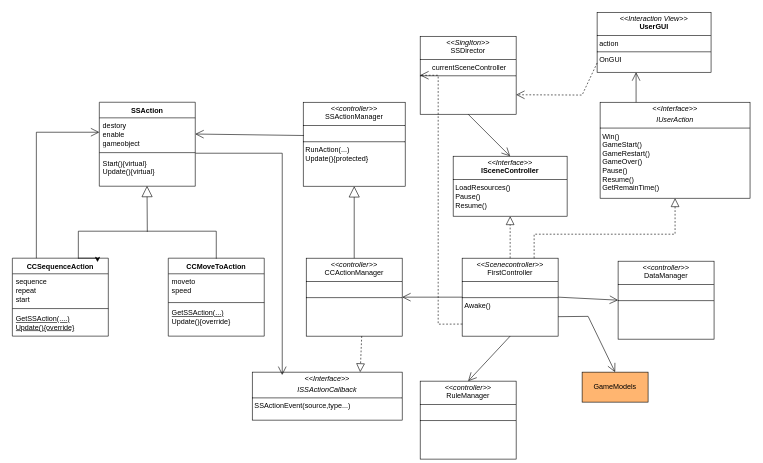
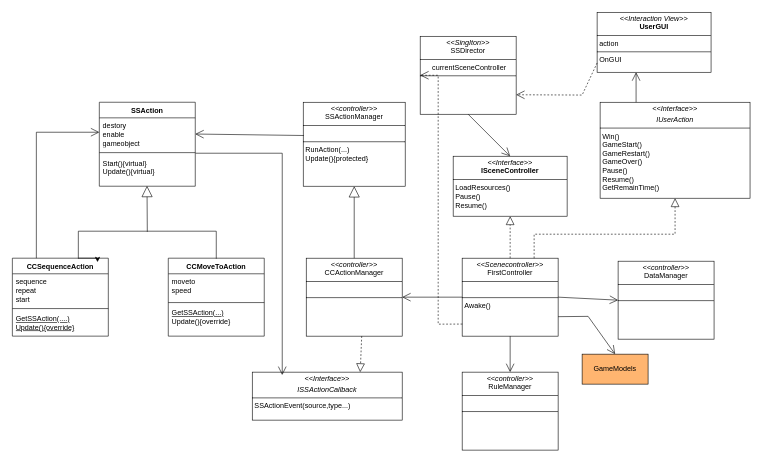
  <mxCell id="0" />
  <mxCell id="1" parent="0" />
  <mxCell id="2" value="SSAction" style="swimlane;fontStyle=1;align=center;verticalAlign=top;childLayout=stackLayout;horizontal=1;startSize=26;horizontalStack=0;resizeParent=1;resizeParentMax=0;resizeLast=0;collapsible=1;marginBottom=0;whiteSpace=wrap;html=1;" vertex="1" parent="1"><mxGeometry x="165" y="170" width="160" height="140" as="geometry"><mxRectangle x="360" y="110" width="90" height="30" as="alternateBounds" /></mxGeometry></mxCell>
  <mxCell id="3" value="destory&lt;div&gt;enable&lt;/div&gt;&lt;div&gt;gameobject&lt;/div&gt;" style="text;strokeColor=none;fillColor=none;align=left;verticalAlign=top;spacingLeft=4;spacingRight=4;overflow=hidden;rotatable=0;points=[[0,0.5],[1,0.5]];portConstraint=eastwest;whiteSpace=wrap;html=1;" vertex="1" parent="2"><mxGeometry y="26" width="160" height="54" as="geometry" /></mxCell>
  <mxCell id="4" value="" style="line;strokeWidth=1;fillColor=none;align=left;verticalAlign=middle;spacingTop=-1;spacingLeft=3;spacingRight=3;rotatable=0;labelPosition=right;points=[];portConstraint=eastwest;strokeColor=inherit;" vertex="1" parent="2"><mxGeometry y="80" width="160" height="8" as="geometry" /></mxCell>
  <mxCell id="5" value="Start(){virtual}&lt;div&gt;Update(){virtual}&lt;/div&gt;" style="text;strokeColor=none;fillColor=none;align=left;verticalAlign=top;spacingLeft=4;spacingRight=4;overflow=hidden;rotatable=0;points=[[0,0.5],[1,0.5]];portConstraint=eastwest;whiteSpace=wrap;html=1;" vertex="1" parent="2"><mxGeometry y="88" width="160" height="52" as="geometry" /></mxCell>
  <mxCell id="6" value="CCSequenceAction" style="swimlane;fontStyle=1;align=center;verticalAlign=top;childLayout=stackLayout;horizontal=1;startSize=26;horizontalStack=0;resizeParent=1;resizeParentMax=0;resizeLast=0;collapsible=1;marginBottom=0;whiteSpace=wrap;html=1;" vertex="1" parent="1"><mxGeometry x="20" y="430" width="160" height="130" as="geometry" /></mxCell>
  <mxCell id="7" value="sequence&lt;div&gt;repeat&lt;/div&gt;&lt;div&gt;start&lt;/div&gt;" style="text;strokeColor=none;fillColor=none;align=left;verticalAlign=top;spacingLeft=4;spacingRight=4;overflow=hidden;rotatable=0;points=[[0,0.5],[1,0.5]];portConstraint=eastwest;whiteSpace=wrap;html=1;" vertex="1" parent="6"><mxGeometry y="26" width="160" height="54" as="geometry" /></mxCell>
  <mxCell id="8" value="" style="line;strokeWidth=1;fillColor=none;align=left;verticalAlign=middle;spacingTop=-1;spacingLeft=3;spacingRight=3;rotatable=0;labelPosition=right;points=[];portConstraint=eastwest;strokeColor=inherit;" vertex="1" parent="6"><mxGeometry y="80" width="160" height="8" as="geometry" /></mxCell>
  <mxCell id="9" value="&lt;u&gt;GetSSAction(....)&lt;/u&gt;&lt;div&gt;&lt;u&gt;Update(){override}&lt;/u&gt;&lt;/div&gt;" style="text;strokeColor=none;fillColor=none;align=left;verticalAlign=top;spacingLeft=4;spacingRight=4;overflow=hidden;rotatable=0;points=[[0,0.5],[1,0.5]];portConstraint=eastwest;whiteSpace=wrap;html=1;" vertex="1" parent="6"><mxGeometry y="88" width="160" height="42" as="geometry" /></mxCell>
  <mxCell id="10" value="CCMoveToAction" style="swimlane;fontStyle=1;align=center;verticalAlign=top;childLayout=stackLayout;horizontal=1;startSize=26;horizontalStack=0;resizeParent=1;resizeParentMax=0;resizeLast=0;collapsible=1;marginBottom=0;whiteSpace=wrap;html=1;" vertex="1" parent="1"><mxGeometry x="280" y="430" width="160" height="130" as="geometry" /></mxCell>
  <mxCell id="11" value="moveto&lt;div&gt;speed&lt;/div&gt;" style="text;strokeColor=none;fillColor=none;align=left;verticalAlign=top;spacingLeft=4;spacingRight=4;overflow=hidden;rotatable=0;points=[[0,0.5],[1,0.5]];portConstraint=eastwest;whiteSpace=wrap;html=1;" vertex="1" parent="10"><mxGeometry y="26" width="160" height="44" as="geometry" /></mxCell>
  <mxCell id="12" value="" style="line;strokeWidth=1;fillColor=none;align=left;verticalAlign=middle;spacingTop=-1;spacingLeft=3;spacingRight=3;rotatable=0;labelPosition=right;points=[];portConstraint=eastwest;strokeColor=inherit;" vertex="1" parent="10"><mxGeometry y="70" width="160" height="8" as="geometry" /></mxCell>
  <mxCell id="13" value="&lt;u&gt;GetSSAction(...)&lt;/u&gt;&lt;div&gt;Update(){override}&lt;/div&gt;" style="text;strokeColor=none;fillColor=none;align=left;verticalAlign=top;spacingLeft=4;spacingRight=4;overflow=hidden;rotatable=0;points=[[0,0.5],[1,0.5]];portConstraint=eastwest;whiteSpace=wrap;html=1;" vertex="1" parent="10"><mxGeometry y="78" width="160" height="52" as="geometry" /></mxCell>
  <mxCell id="14" value="&lt;p style=&quot;margin:0px;margin-top:4px;text-align:center;&quot;&gt;&lt;i&gt;&amp;lt;&amp;lt;Interface&amp;gt;&amp;gt;&lt;/i&gt;&lt;/p&gt;&lt;p style=&quot;margin:0px;margin-top:4px;text-align:center;&quot;&gt;&lt;i&gt;ISSActionCallback&lt;/i&gt;&lt;/p&gt;&lt;hr size=&quot;1&quot; style=&quot;border-style:solid;&quot;&gt;&lt;p style=&quot;margin:0px;margin-left:4px;&quot;&gt;SSActionEvent(source,type...)&lt;/p&gt;&lt;p style=&quot;margin:0px;margin-left:4px;&quot;&gt;&lt;br&gt;&lt;/p&gt;&lt;p style=&quot;margin:0px;margin-left:4px;&quot;&gt;&lt;br&gt;&lt;/p&gt;" style="verticalAlign=top;align=left;overflow=fill;html=1;whiteSpace=wrap;" vertex="1" parent="1"><mxGeometry x="420" y="620" width="250" height="80" as="geometry" /></mxCell>
  <mxCell id="15" value="&lt;p style=&quot;margin:0px;margin-top:4px;text-align:center;&quot;&gt;&lt;i&gt;&amp;lt;&amp;lt;controller&amp;gt;&amp;gt;&lt;/i&gt;&lt;br&gt;CCActionManager&lt;/p&gt;&lt;hr size=&quot;1&quot; style=&quot;border-style:solid;&quot;&gt;&lt;p style=&quot;margin:0px;margin-left:4px;&quot;&gt;&lt;br&gt;&lt;/p&gt;&lt;hr size=&quot;1&quot; style=&quot;border-style:solid;&quot;&gt;&lt;p style=&quot;margin:0px;margin-left:4px;&quot;&gt;&lt;br&gt;&lt;/p&gt;" style="verticalAlign=top;align=left;overflow=fill;html=1;whiteSpace=wrap;" vertex="1" parent="1"><mxGeometry x="510" y="430" width="160" height="130" as="geometry" /></mxCell>
  <mxCell id="16" value="&lt;p style=&quot;margin:0px;margin-top:4px;text-align:center;&quot;&gt;&lt;i&gt;&amp;lt;&amp;lt;Scenecontroller&amp;gt;&amp;gt;&lt;/i&gt;&lt;br&gt;FirstController&lt;/p&gt;&lt;hr size=&quot;1&quot; style=&quot;border-style:solid;&quot;&gt;&lt;p style=&quot;margin:0px;margin-left:4px;&quot;&gt;&lt;span style=&quot;white-space: pre;&quot;&gt;&#09;&lt;/span&gt;&lt;br&gt;&lt;/p&gt;&lt;hr size=&quot;1&quot; style=&quot;border-style:solid;&quot;&gt;&lt;p style=&quot;margin:0px;margin-left:4px;&quot;&gt;Awake()&lt;/p&gt;" style="verticalAlign=top;align=left;overflow=fill;html=1;whiteSpace=wrap;" vertex="1" parent="1"><mxGeometry x="770" y="430" width="160" height="130" as="geometry" /></mxCell>
  <mxCell id="17" value="&lt;p style=&quot;margin:0px;margin-top:4px;text-align:center;&quot;&gt;&lt;i&gt;&amp;lt;&amp;lt;controller&amp;gt;&amp;gt;&lt;/i&gt;&lt;br&gt;SSActionManager&lt;/p&gt;&lt;hr size=&quot;1&quot; style=&quot;border-style:solid;&quot;&gt;&lt;p style=&quot;margin:0px;margin-left:4px;&quot;&gt;&lt;span style=&quot;white-space: pre;&quot;&gt;&#09;&lt;/span&gt;&lt;br&gt;&lt;/p&gt;&lt;hr size=&quot;1&quot; style=&quot;border-style:solid;&quot;&gt;&lt;p style=&quot;margin:0px;margin-left:4px;&quot;&gt;RunAction(...)&lt;/p&gt;&lt;p style=&quot;margin:0px;margin-left:4px;&quot;&gt;Update(){protected}&lt;/p&gt;" style="verticalAlign=top;align=left;overflow=fill;html=1;whiteSpace=wrap;" vertex="1" parent="1"><mxGeometry x="505" y="170" width="170" height="140" as="geometry" /></mxCell>
  <mxCell id="18" value="" style="shape=partialRectangle;whiteSpace=wrap;html=1;bottom=1;right=1;left=1;top=0;fillColor=none;routingCenterX=-0.5;direction=west;" vertex="1" parent="1"><mxGeometry x="130" y="385" width="230" height="45" as="geometry" /></mxCell>
  <mxCell id="19" value="" style="endArrow=block;endSize=16;endFill=0;html=1;rounded=0;entryX=0.497;entryY=0.99;entryDx=0;entryDy=0;entryPerimeter=0;exitX=0.5;exitY=1;exitDx=0;exitDy=0;" edge="1" parent="1" target="5"><mxGeometry width="160" relative="1" as="geometry"><mxPoint x="245" y="385.98" as="sourcePoint" /><mxPoint x="226" y="310" as="targetPoint" /></mxGeometry></mxCell>
  <mxCell id="20" value="" style="endArrow=block;endSize=16;endFill=0;html=1;rounded=0;exitX=0.5;exitY=0;exitDx=0;exitDy=0;entryX=0.5;entryY=1;entryDx=0;entryDy=0;" edge="1" parent="1" source="15" target="17"><mxGeometry width="160" relative="1" as="geometry"><mxPoint x="390" y="460" as="sourcePoint" /><mxPoint x="550" y="460" as="targetPoint" /></mxGeometry></mxCell>
  <mxCell id="21" value="" style="endArrow=block;dashed=1;endFill=0;endSize=12;html=1;rounded=0;exitX=0.5;exitY=1;exitDx=0;exitDy=0;entryX=0.75;entryY=0;entryDx=0;entryDy=0;" edge="1" parent="1"><mxGeometry width="160" relative="1" as="geometry"><mxPoint x="602.5" y="560" as="sourcePoint" /><mxPoint x="600" y="620" as="targetPoint" /></mxGeometry></mxCell>
  <mxCell id="22" value="" style="endArrow=open;endFill=1;endSize=12;html=1;rounded=0;exitX=0.25;exitY=0;exitDx=0;exitDy=0;" edge="1" parent="1" source="6"><mxGeometry width="160" relative="1" as="geometry"><mxPoint x="5" y="220" as="sourcePoint" /><mxPoint x="165" y="220" as="targetPoint" /><Array as="points"><mxPoint x="60" y="220" /></Array></mxGeometry></mxCell>
  <mxCell id="23" style="edgeStyle=orthogonalEdgeStyle;rounded=0;orthogonalLoop=1;jettySize=auto;html=1;exitX=1;exitY=0;exitDx=0;exitDy=0;entryX=0.861;entryY=-0.144;entryDx=0;entryDy=0;entryPerimeter=0;" edge="1" parent="1" source="18" target="18"><mxGeometry relative="1" as="geometry" /></mxCell>
  <mxCell id="24" value="" style="endArrow=open;endFill=1;endSize=12;html=1;rounded=0;exitX=0.006;exitY=0.396;exitDx=0;exitDy=0;exitPerimeter=0;entryX=1;entryY=0.5;entryDx=0;entryDy=0;" edge="1" parent="1" source="17" target="3"><mxGeometry width="160" relative="1" as="geometry"><mxPoint x="500" y="223" as="sourcePoint" /><mxPoint x="390" y="220" as="targetPoint" /></mxGeometry></mxCell>
  <mxCell id="25" value="" style="endArrow=open;endFill=1;endSize=12;html=1;rounded=0;exitX=1.003;exitY=-0.058;exitDx=0;exitDy=0;exitPerimeter=0;entryX=0.2;entryY=0.06;entryDx=0;entryDy=0;entryPerimeter=0;" edge="1" parent="1" source="5" target="14"><mxGeometry width="160" relative="1" as="geometry"><mxPoint x="360" y="340" as="sourcePoint" /><mxPoint x="520" y="340" as="targetPoint" /><Array as="points"><mxPoint x="470" y="255" /></Array></mxGeometry></mxCell>
  <mxCell id="26" value="" style="endArrow=open;endFill=1;endSize=12;html=1;rounded=0;entryX=1;entryY=0.5;entryDx=0;entryDy=0;exitX=0;exitY=0.5;exitDx=0;exitDy=0;" edge="1" parent="1" source="16" target="15"><mxGeometry width="160" relative="1" as="geometry"><mxPoint x="720" y="670" as="sourcePoint" /><mxPoint x="880" y="670" as="targetPoint" /></mxGeometry></mxCell>
  <mxCell id="27" value="&lt;p style=&quot;margin:0px;margin-top:4px;text-align:center;&quot;&gt;&lt;i&gt;&amp;lt;&amp;lt;controller&amp;gt;&amp;gt;&lt;/i&gt;&lt;br&gt;DataManager&lt;/p&gt;&lt;hr size=&quot;1&quot; style=&quot;border-style:solid;&quot;&gt;&lt;p style=&quot;margin:0px;margin-left:4px;&quot;&gt;&lt;br&gt;&lt;/p&gt;&lt;hr size=&quot;1&quot; style=&quot;border-style:solid;&quot;&gt;&lt;p style=&quot;margin:0px;margin-left:4px;&quot;&gt;&lt;br&gt;&lt;/p&gt;" style="verticalAlign=top;align=left;overflow=fill;html=1;whiteSpace=wrap;" vertex="1" parent="1"><mxGeometry x="1030" y="435" width="160" height="130" as="geometry" /></mxCell>
- <mxCell id="28" value="&lt;p style=&quot;margin:0px;margin-top:4px;text-align:center;&quot;&gt;&lt;i&gt;&amp;lt;&amp;lt;controller&amp;gt;&amp;gt;&lt;/i&gt;&lt;br&gt;RuleManager&lt;/p&gt;&lt;hr size=&quot;1&quot; style=&quot;border-style:solid;&quot;&gt;&lt;p style=&quot;margin:0px;margin-left:4px;&quot;&gt;&lt;br&gt;&lt;/p&gt;&lt;hr size=&quot;1&quot; style=&quot;border-style:solid;&quot;&gt;&lt;p style=&quot;margin:0px;margin-left:4px;&quot;&gt;&lt;br&gt;&lt;/p&gt;" style="verticalAlign=top;align=left;overflow=fill;html=1;whiteSpace=wrap;" vertex="1" parent="1"><mxGeometry x="700" y="635" width="160" height="130" as="geometry" /></mxCell>
+ <mxCell id="28" value="&lt;p style=&quot;margin:0px;margin-top:4px;text-align:center;&quot;&gt;&lt;i&gt;&amp;lt;&amp;lt;controller&amp;gt;&amp;gt;&lt;/i&gt;&lt;br&gt;RuleManager&lt;/p&gt;&lt;hr size=&quot;1&quot; style=&quot;border-style:solid;&quot;&gt;&lt;p style=&quot;margin:0px;margin-left:4px;&quot;&gt;&lt;br&gt;&lt;/p&gt;&lt;hr size=&quot;1&quot; style=&quot;border-style:solid;&quot;&gt;&lt;p style=&quot;margin:0px;margin-left:4px;&quot;&gt;&lt;br&gt;&lt;/p&gt;" style="verticalAlign=top;align=left;overflow=fill;html=1;whiteSpace=wrap;" vertex="1" parent="1"><mxGeometry x="770" y="620" width="160" height="130" as="geometry" /></mxCell>
  <mxCell id="29" value="" style="endArrow=open;endFill=1;endSize=12;html=1;rounded=0;exitX=1;exitY=0.5;exitDx=0;exitDy=0;entryX=0;entryY=0.5;entryDx=0;entryDy=0;" edge="1" parent="1" source="16" target="27"><mxGeometry width="160" relative="1" as="geometry"><mxPoint x="960" y="560" as="sourcePoint" /><mxPoint x="1120" y="560" as="targetPoint" /></mxGeometry></mxCell>
  <mxCell id="30" value="" style="endArrow=open;endFill=1;endSize=12;html=1;rounded=0;exitX=0.5;exitY=1;exitDx=0;exitDy=0;entryX=0.5;entryY=0;entryDx=0;entryDy=0;" edge="1" parent="1" source="16" target="28"><mxGeometry width="160" relative="1" as="geometry"><mxPoint x="1000" y="600" as="sourcePoint" /><mxPoint x="1160" y="600" as="targetPoint" /></mxGeometry></mxCell>
  <mxCell id="31" value="&lt;p style=&quot;margin:0px;margin-top:4px;text-align:center;&quot;&gt;&lt;i&gt;&amp;lt;&amp;lt;Interface&amp;gt;&amp;gt;&lt;/i&gt;&lt;/p&gt;&lt;p style=&quot;margin:0px;margin-top:4px;text-align:center;&quot;&gt;&lt;i&gt;IUserAction&lt;/i&gt;&lt;/p&gt;&lt;hr size=&quot;1&quot; style=&quot;border-style:solid;&quot;&gt;&lt;p style=&quot;margin:0px;margin-left:4px;&quot;&gt;Win()&lt;/p&gt;&lt;p style=&quot;margin:0px;margin-left:4px;&quot;&gt;&lt;span style=&quot;background-color: initial;&quot;&gt;GameStart()&lt;/span&gt;&lt;br&gt;&lt;/p&gt;&lt;p style=&quot;margin:0px;margin-left:4px;&quot;&gt;&lt;span style=&quot;background-color: initial;&quot;&gt;GameRestart()&lt;/span&gt;&lt;/p&gt;&lt;p style=&quot;margin:0px;margin-left:4px;&quot;&gt;GameOver()&lt;/p&gt;&lt;p style=&quot;margin:0px;margin-left:4px;&quot;&gt;Pause()&lt;/p&gt;&lt;p style=&quot;margin:0px;margin-left:4px;&quot;&gt;Resume()&lt;/p&gt;&lt;p style=&quot;margin:0px;margin-left:4px;&quot;&gt;GetRemainTime()&lt;/p&gt;" style="verticalAlign=top;align=left;overflow=fill;html=1;whiteSpace=wrap;" vertex="1" parent="1"><mxGeometry x="1000" y="170" width="250" height="160" as="geometry" /></mxCell>
  <mxCell id="32" value="&lt;p style=&quot;margin:0px;margin-top:4px;text-align:center;&quot;&gt;&lt;i&gt;&amp;lt;&amp;lt;Interaction View&amp;gt;&amp;gt;&lt;/i&gt;&lt;br&gt;&lt;b&gt;UserGUI&lt;/b&gt;&lt;/p&gt;&lt;hr size=&quot;1&quot; style=&quot;border-style:solid;&quot;&gt;&lt;p style=&quot;margin:0px;margin-left:4px;&quot;&gt;action&lt;/p&gt;&lt;hr size=&quot;1&quot; style=&quot;border-style:solid;&quot;&gt;&lt;p style=&quot;margin:0px;margin-left:4px;&quot;&gt;OnGUI&lt;/p&gt;" style="verticalAlign=top;align=left;overflow=fill;html=1;whiteSpace=wrap;" vertex="1" parent="1"><mxGeometry x="995" y="20" width="190" height="100" as="geometry" /></mxCell>
  <mxCell id="33" value="&lt;p style=&quot;margin:0px;margin-top:4px;text-align:center;&quot;&gt;&lt;i&gt;&amp;lt;&amp;lt;SingIton&amp;gt;&amp;gt;&lt;/i&gt;&lt;br&gt;SSDirector&lt;/p&gt;&lt;hr size=&quot;1&quot; style=&quot;border-style:solid;&quot;&gt;&lt;p style=&quot;text-align: center; margin: 0px 0px 0px 4px;&quot;&gt;currentSceneController&lt;br&gt;&lt;/p&gt;&lt;hr size=&quot;1&quot; style=&quot;border-style:solid;&quot;&gt;&lt;p style=&quot;margin:0px;margin-left:4px;&quot;&gt;&lt;br&gt;&lt;/p&gt;" style="verticalAlign=top;align=left;overflow=fill;html=1;whiteSpace=wrap;" vertex="1" parent="1"><mxGeometry x="700" y="60" width="160" height="130" as="geometry" /></mxCell>
  <mxCell id="34" value="&lt;p style=&quot;margin:0px;margin-top:4px;text-align:center;&quot;&gt;&lt;i&gt;&amp;lt;&amp;lt;Interface&amp;gt;&amp;gt;&lt;/i&gt;&lt;br&gt;&lt;b&gt;ISceneController&lt;/b&gt;&lt;/p&gt;&lt;hr size=&quot;1&quot; style=&quot;border-style:solid;&quot;&gt;&lt;p style=&quot;margin:0px;margin-left:4px;&quot;&gt;LoadResources()&lt;/p&gt;&lt;p style=&quot;margin:0px;margin-left:4px;&quot;&gt;Pause()&lt;/p&gt;&lt;p style=&quot;margin:0px;margin-left:4px;&quot;&gt;Resume()&lt;br&gt;&lt;br&gt;&lt;/p&gt;&lt;p style=&quot;margin:0px;margin-left:4px;&quot;&gt;&lt;br&gt;&lt;/p&gt;" style="verticalAlign=top;align=left;overflow=fill;html=1;whiteSpace=wrap;" vertex="1" parent="1"><mxGeometry x="755" y="260" width="190" height="100" as="geometry" /></mxCell>
- <mxCell id="35" value="GameModels" style="html=1;whiteSpace=wrap;fillColor=#FFB570;" vertex="1" parent="1"><mxGeometry x="970" y="620" width="110" height="50" as="geometry" /></mxCell>
+ <mxCell id="35" value="GameModels" style="html=1;whiteSpace=wrap;fillColor=#FFB570;" vertex="1" parent="1"><mxGeometry x="970" y="590" width="110" height="50" as="geometry" /></mxCell>
  <mxCell id="36" value="" style="endArrow=open;endFill=1;endSize=12;html=1;rounded=0;exitX=1;exitY=0.75;exitDx=0;exitDy=0;entryX=0.5;entryY=0;entryDx=0;entryDy=0;" edge="1" parent="1" source="16" target="35"><mxGeometry width="160" relative="1" as="geometry"><mxPoint x="1030" y="600" as="sourcePoint" /><mxPoint x="1190" y="600" as="targetPoint" /><Array as="points"><mxPoint x="980" y="527" /></Array></mxGeometry></mxCell>
  <mxCell id="37" value="" style="endArrow=block;dashed=1;endFill=0;endSize=12;html=1;rounded=0;exitX=0.5;exitY=0;exitDx=0;exitDy=0;entryX=0.5;entryY=1;entryDx=0;entryDy=0;" edge="1" parent="1" source="16" target="34"><mxGeometry width="160" relative="1" as="geometry"><mxPoint x="810" y="410" as="sourcePoint" /><mxPoint x="970" y="410" as="targetPoint" /></mxGeometry></mxCell>
  <mxCell id="38" value="" style="endArrow=block;dashed=1;endFill=0;endSize=12;html=1;rounded=0;entryX=0.5;entryY=1;entryDx=0;entryDy=0;exitX=0.75;exitY=0;exitDx=0;exitDy=0;" edge="1" parent="1" source="16" target="31"><mxGeometry width="160" relative="1" as="geometry"><mxPoint x="890" y="390" as="sourcePoint" /><mxPoint x="1080" y="390" as="targetPoint" /><Array as="points"><mxPoint x="890" y="390" /><mxPoint x="1125" y="390" /></Array></mxGeometry></mxCell>
  <mxCell id="39" value="" style="endArrow=open;endFill=1;endSize=12;html=1;rounded=0;exitX=0.5;exitY=1;exitDx=0;exitDy=0;entryX=0.5;entryY=0;entryDx=0;entryDy=0;" edge="1" parent="1" source="33" target="34"><mxGeometry width="160" relative="1" as="geometry"><mxPoint x="810" y="230" as="sourcePoint" /><mxPoint x="970" y="230" as="targetPoint" /></mxGeometry></mxCell>
  <mxCell id="40" value="" style="endArrow=open;endFill=1;endSize=12;html=1;rounded=0;" edge="1" parent="1"><mxGeometry width="160" relative="1" as="geometry"><mxPoint x="1060" y="170" as="sourcePoint" /><mxPoint x="1060" y="120" as="targetPoint" /></mxGeometry></mxCell>
  <mxCell id="41" value="" style="endArrow=open;endSize=12;dashed=1;html=1;rounded=0;entryX=0;entryY=0.5;entryDx=0;entryDy=0;exitX=0.002;exitY=0.845;exitDx=0;exitDy=0;exitPerimeter=0;" edge="1" parent="1" source="16" target="33"><mxGeometry x="0.002" width="160" relative="1" as="geometry"><mxPoint x="730" y="510" as="sourcePoint" /><mxPoint x="730" y="110" as="targetPoint" /><Array as="points"><mxPoint x="730" y="540" /><mxPoint x="730" y="125" /></Array><mxPoint as="offset" /></mxGeometry></mxCell>
  <mxCell id="42" value="" style="endArrow=open;endSize=12;dashed=1;html=1;rounded=0;entryX=1;entryY=0.75;entryDx=0;entryDy=0;exitX=0;exitY=0.845;exitDx=0;exitDy=0;exitPerimeter=0;" edge="1" parent="1" source="32" target="33"><mxGeometry width="160" relative="1" as="geometry"><mxPoint x="900" y="-10" as="sourcePoint" /><mxPoint x="1060" y="-10" as="targetPoint" /><Array as="points"><mxPoint x="970" y="158" /></Array></mxGeometry></mxCell>
